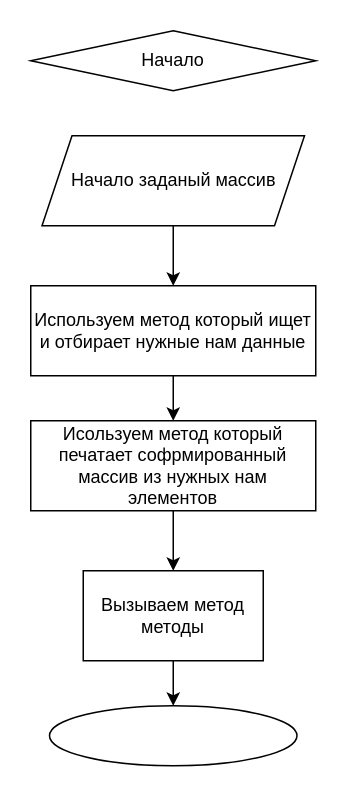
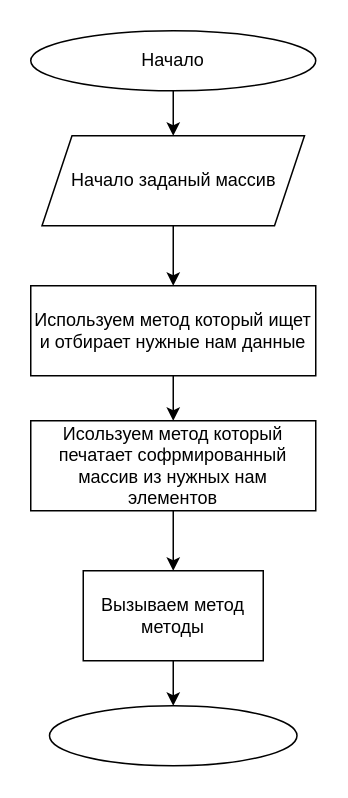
  <mxCell id="0" />
  <mxCell id="1" parent="0" />
- <mxCell id="3" value="Начало" style="rhombus;whiteSpace=wrap;html=1;" vertex="1" parent="1"><mxGeometry x="20" width="190" height="40" as="geometry" y="20" /></mxCell>
+ <mxCell id="2" style="edgeStyle=none;html=1;" edge="1" parent="1" source="3" target="5"><mxGeometry relative="1" as="geometry"><mxPoint x="115" y="90" as="targetPoint" /></mxGeometry></mxCell>
+ <mxCell id="3" value="Начало" style="ellipse;whiteSpace=wrap;html=1;" vertex="1" parent="1"><mxGeometry x="20" width="190" height="40" as="geometry" y="20" /></mxCell>
  <mxCell id="4" style="edgeStyle=none;html=1;" edge="1" parent="1" source="5" target="7"><mxGeometry relative="1" as="geometry"><mxPoint x="115" y="190" as="targetPoint" /></mxGeometry></mxCell>
  <mxCell id="5" value="Начало заданый массив" style="shape=parallelogram;perimeter=parallelogramPerimeter;whiteSpace=wrap;html=1;fixedSize=1;" vertex="1" parent="1"><mxGeometry x="27.5" y="90" width="175" height="60" as="geometry" /></mxCell>
  <mxCell id="6" style="edgeStyle=none;html=1;" edge="1" parent="1" source="7" target="9"><mxGeometry relative="1" as="geometry"><mxPoint x="115" y="290" as="targetPoint" /></mxGeometry></mxCell>
  <mxCell id="7" value="Используем метод который ищет и отбирает нужные нам данные" style="rounded=0;whiteSpace=wrap;html=1;" vertex="1" parent="1"><mxGeometry x="20" y="190" width="190" height="60" as="geometry" /></mxCell>
  <mxCell id="8" style="edgeStyle=none;html=1;" edge="1" parent="1" source="9"><mxGeometry relative="1" as="geometry"><mxPoint x="115" y="380" as="targetPoint" /></mxGeometry></mxCell>
  <mxCell id="9" value="Исользуем метод который печатает софрмированный массив из нужных нам элементов" style="rounded=0;whiteSpace=wrap;html=1;" vertex="1" parent="1"><mxGeometry x="20" y="280" width="190" height="60" as="geometry" /></mxCell>
  <mxCell id="10" style="edgeStyle=none;html=1;" edge="1" parent="1" source="11" target="12"><mxGeometry relative="1" as="geometry"><mxPoint x="115" y="480" as="targetPoint" /></mxGeometry></mxCell>
  <mxCell id="11" value="Вызываем метод методы" style="rounded=0;whiteSpace=wrap;html=1;" vertex="1" parent="1"><mxGeometry x="55" y="380" width="120" height="60" as="geometry" /></mxCell>
  <mxCell id="12" value="" style="ellipse;whiteSpace=wrap;html=1;" vertex="1" parent="1"><mxGeometry x="32.5" y="470" width="165" height="40" as="geometry" /></mxCell>
